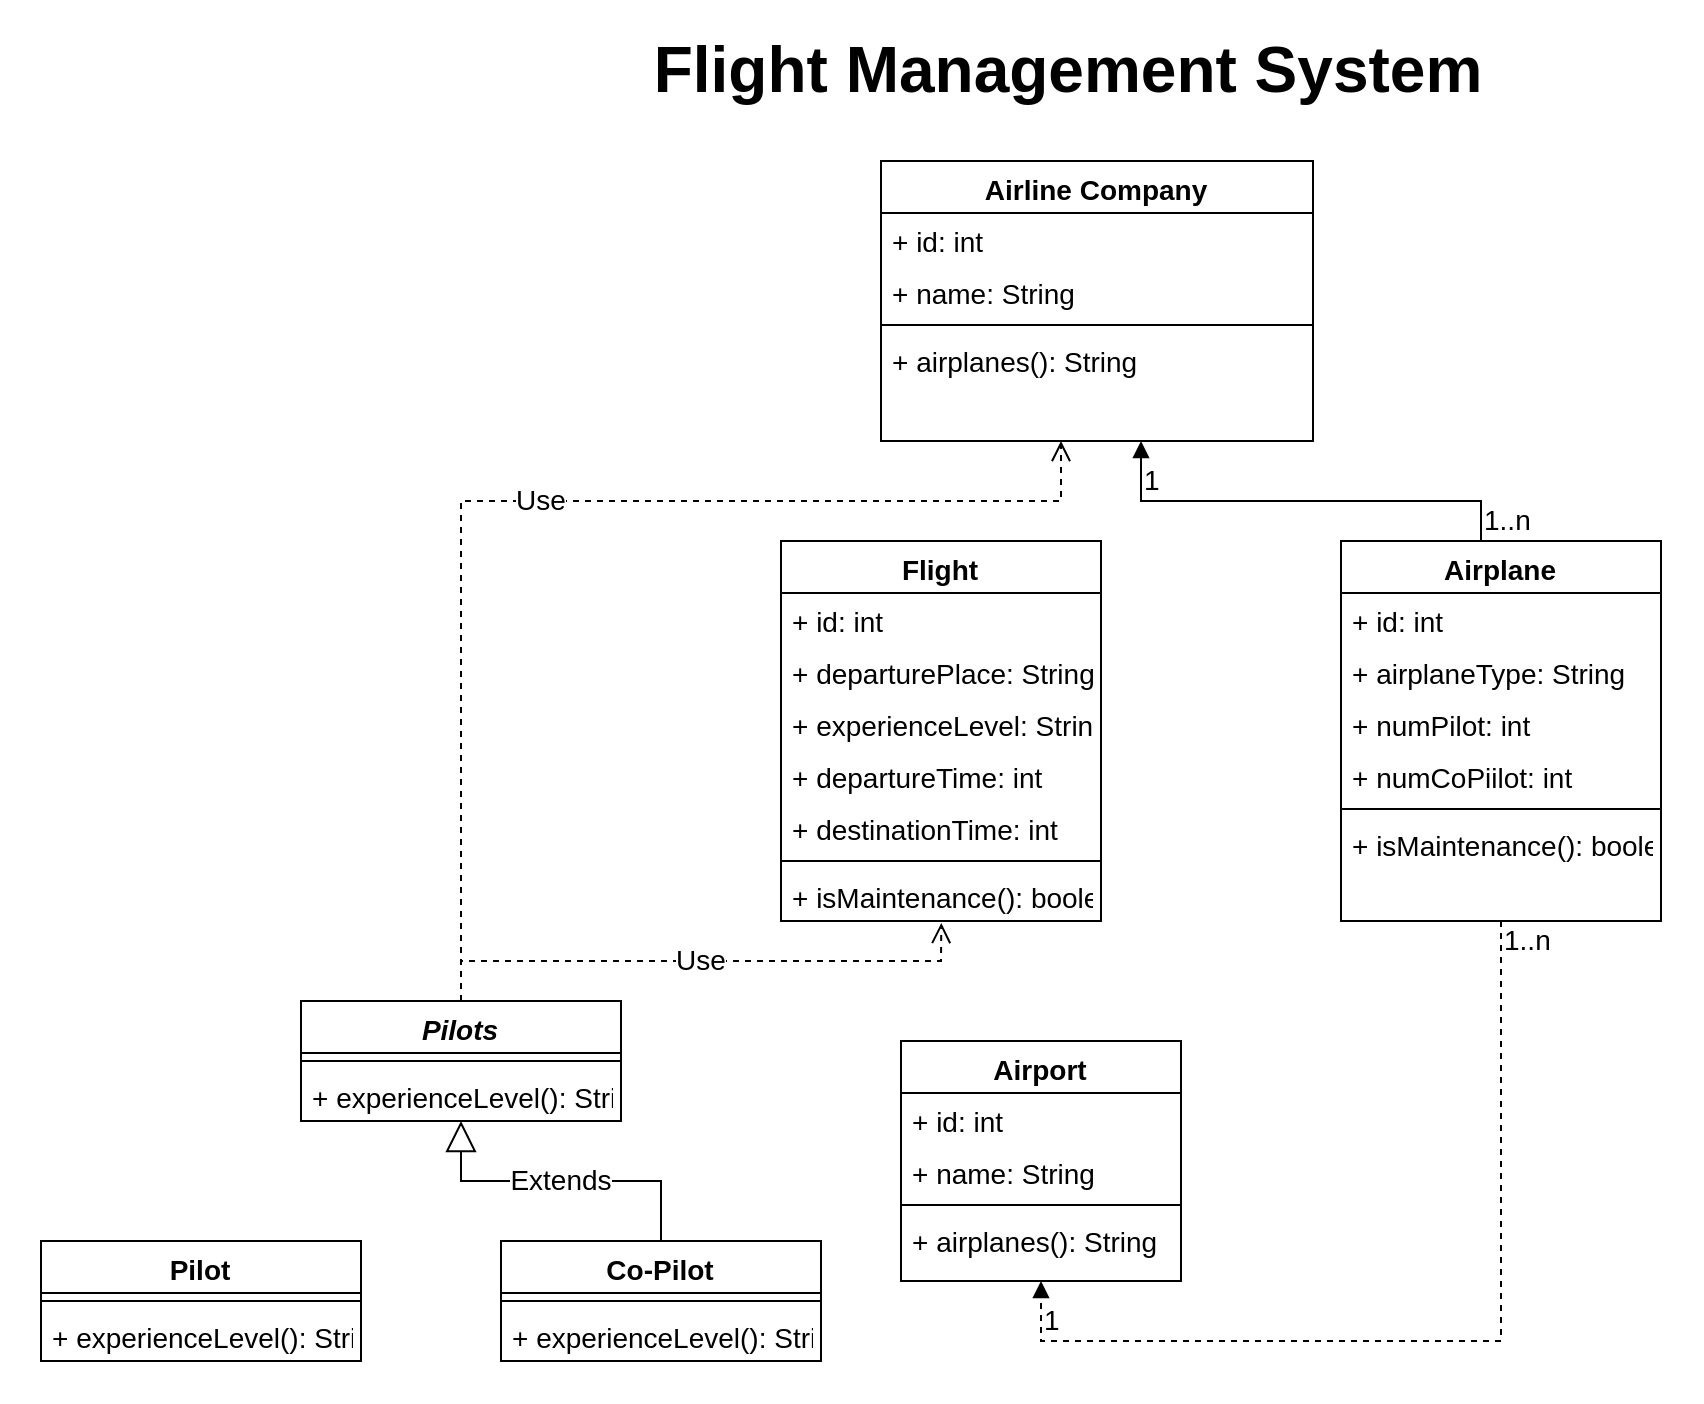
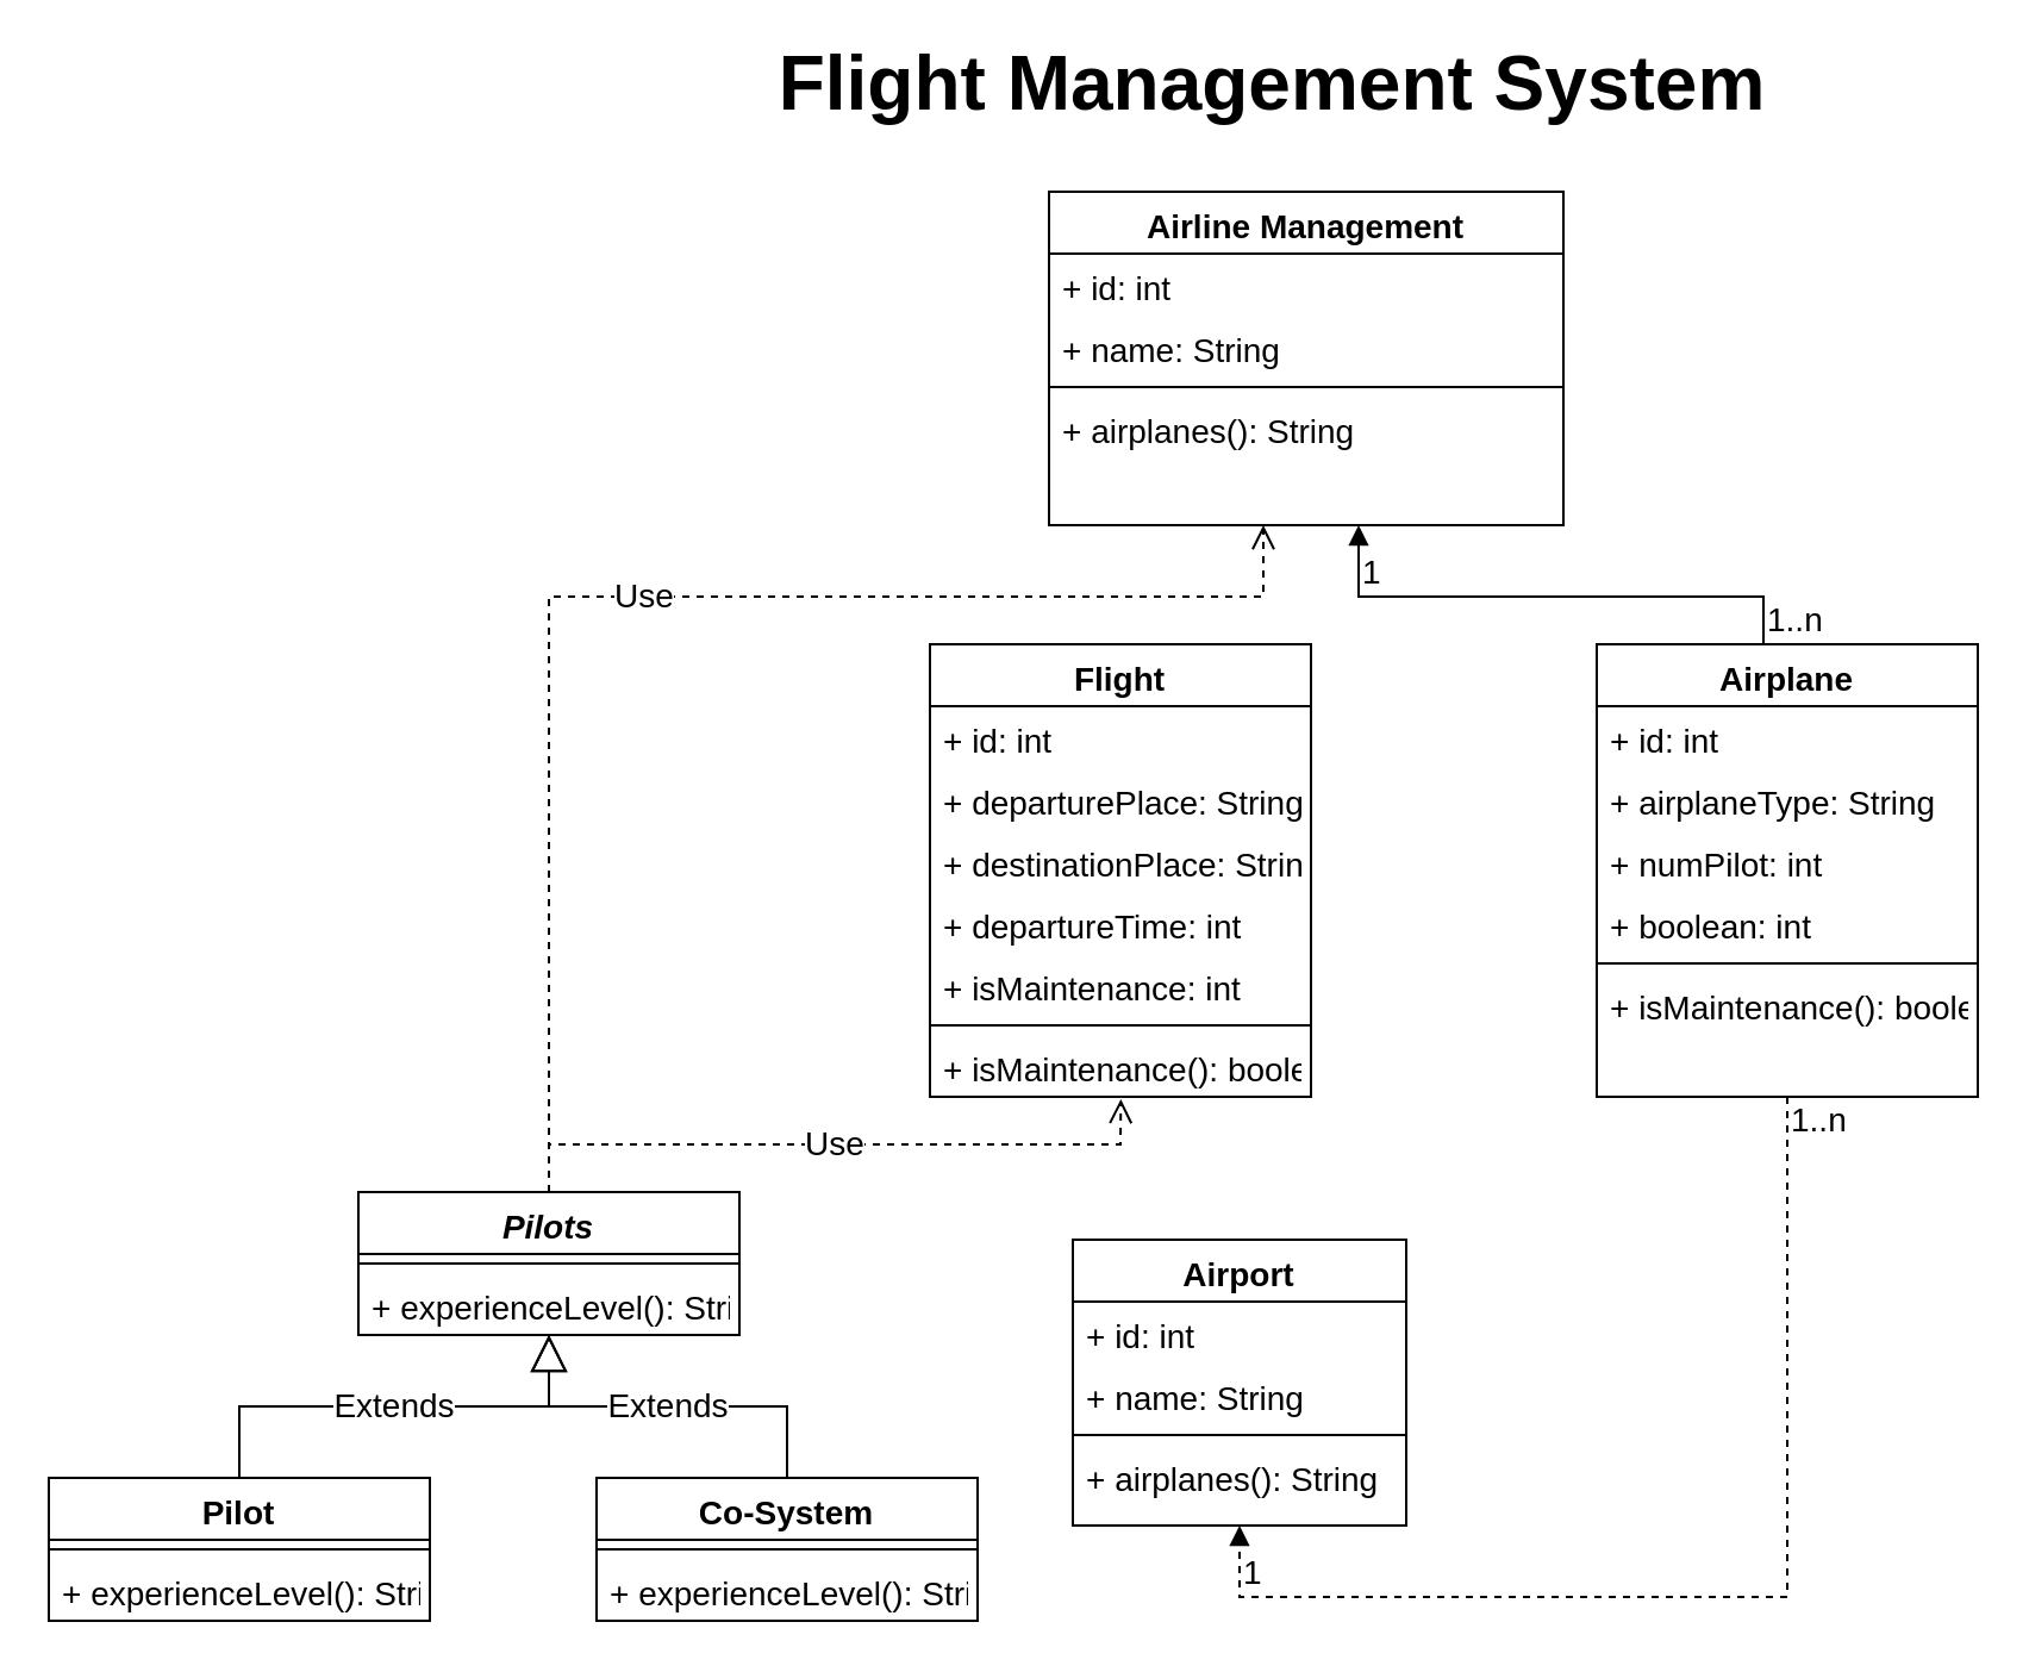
  <mxCell id="0" />
  <mxCell id="1" parent="0" />
  <mxCell id="2" value="Airplane" style="swimlane;fontStyle=1;align=center;verticalAlign=top;childLayout=stackLayout;horizontal=1;startSize=26;horizontalStack=0;resizeParent=1;resizeLast=0;collapsible=1;marginBottom=0;rounded=0;shadow=0;strokeWidth=1;fontSize=14;" parent="1" vertex="1"><mxGeometry x="670" y="270" width="160" height="190" as="geometry"><mxRectangle x="340" y="380" width="170" height="26" as="alternateBounds" /></mxGeometry></mxCell>
  <mxCell id="3" value="+ id: int" style="text;align=left;verticalAlign=top;spacingLeft=4;spacingRight=4;overflow=hidden;rotatable=0;points=[[0,0.5],[1,0.5]];portConstraint=eastwest;fontSize=14;" parent="2" vertex="1"><mxGeometry y="26" width="160" height="26" as="geometry" /></mxCell>
  <mxCell id="4" value="+ airplaneType: String" style="text;align=left;verticalAlign=top;spacingLeft=4;spacingRight=4;overflow=hidden;rotatable=0;points=[[0,0.5],[1,0.5]];portConstraint=eastwest;fontSize=14;" parent="2" vertex="1"><mxGeometry y="52" width="160" height="26" as="geometry" /></mxCell>
  <mxCell id="5" value="+ numPilot: int" style="text;align=left;verticalAlign=top;spacingLeft=4;spacingRight=4;overflow=hidden;rotatable=0;points=[[0,0.5],[1,0.5]];portConstraint=eastwest;fontSize=14;" parent="2" vertex="1"><mxGeometry y="78" width="160" height="26" as="geometry" /></mxCell>
- <mxCell id="6" value="+ numCoPiilot: int" style="text;align=left;verticalAlign=top;spacingLeft=4;spacingRight=4;overflow=hidden;rotatable=0;points=[[0,0.5],[1,0.5]];portConstraint=eastwest;fontSize=14;" parent="2" vertex="1"><mxGeometry y="104" width="160" height="26" as="geometry" /></mxCell>
+ <mxCell id="6" value="+ boolean: int" style="text;align=left;verticalAlign=top;spacingLeft=4;spacingRight=4;overflow=hidden;rotatable=0;points=[[0,0.5],[1,0.5]];portConstraint=eastwest;fontSize=14;" parent="2" vertex="1"><mxGeometry y="104" width="160" height="26" as="geometry" /></mxCell>
  <mxCell id="7" value="" style="line;html=1;strokeWidth=1;align=left;verticalAlign=middle;spacingTop=-1;spacingLeft=3;spacingRight=3;rotatable=0;labelPosition=right;points=[];portConstraint=eastwest;fontSize=14;" parent="2" vertex="1"><mxGeometry y="130" width="160" height="8" as="geometry" /></mxCell>
  <mxCell id="8" value="+ isMaintenance(): boolean" style="text;align=left;verticalAlign=top;spacingLeft=4;spacingRight=4;overflow=hidden;rotatable=0;points=[[0,0.5],[1,0.5]];portConstraint=eastwest;fontSize=14;" parent="2" vertex="1"><mxGeometry y="138" width="160" height="26" as="geometry" /></mxCell>
- <mxCell id="9" value="Airline Company" style="swimlane;fontStyle=1;align=center;verticalAlign=top;childLayout=stackLayout;horizontal=1;startSize=26;horizontalStack=0;resizeParent=1;resizeLast=0;collapsible=1;marginBottom=0;rounded=0;shadow=0;strokeWidth=1;fontSize=14;" parent="1" vertex="1"><mxGeometry x="440" y="80" width="216" height="140" as="geometry"><mxRectangle x="550" y="140" width="160" height="26" as="alternateBounds" /></mxGeometry></mxCell>
+ <mxCell id="9" value="Airline Management" style="swimlane;fontStyle=1;align=center;verticalAlign=top;childLayout=stackLayout;horizontal=1;startSize=26;horizontalStack=0;resizeParent=1;resizeLast=0;collapsible=1;marginBottom=0;rounded=0;shadow=0;strokeWidth=1;fontSize=14;" parent="1" vertex="1"><mxGeometry x="440" y="80" width="216" height="140" as="geometry"><mxRectangle x="550" y="140" width="160" height="26" as="alternateBounds" /></mxGeometry></mxCell>
  <mxCell id="10" value="+ id: int" style="text;align=left;verticalAlign=top;spacingLeft=4;spacingRight=4;overflow=hidden;rotatable=0;points=[[0,0.5],[1,0.5]];portConstraint=eastwest;fontSize=14;" parent="9" vertex="1"><mxGeometry y="26" width="216" height="26" as="geometry" /></mxCell>
  <mxCell id="11" value="+ name: String" style="text;align=left;verticalAlign=top;spacingLeft=4;spacingRight=4;overflow=hidden;rotatable=0;points=[[0,0.5],[1,0.5]];portConstraint=eastwest;rounded=0;shadow=0;html=0;fontSize=14;" parent="9" vertex="1"><mxGeometry y="52" width="216" height="26" as="geometry" /></mxCell>
  <mxCell id="12" value="" style="line;html=1;strokeWidth=1;align=left;verticalAlign=middle;spacingTop=-1;spacingLeft=3;spacingRight=3;rotatable=0;labelPosition=right;points=[];portConstraint=eastwest;fontSize=14;" parent="9" vertex="1"><mxGeometry y="78" width="216" height="8" as="geometry" /></mxCell>
  <mxCell id="13" value="+ airplanes(): String" style="text;align=left;verticalAlign=top;spacingLeft=4;spacingRight=4;overflow=hidden;rotatable=0;points=[[0,0.5],[1,0.5]];portConstraint=eastwest;rounded=0;shadow=0;html=0;fontSize=14;" vertex="1" parent="9"><mxGeometry y="86" width="216" height="26" as="geometry" /></mxCell>
  <mxCell id="14" value="Flight" style="swimlane;fontStyle=1;align=center;verticalAlign=top;childLayout=stackLayout;horizontal=1;startSize=26;horizontalStack=0;resizeParent=1;resizeLast=0;collapsible=1;marginBottom=0;rounded=0;shadow=0;strokeWidth=1;fontSize=14;" parent="1" vertex="1"><mxGeometry x="390" y="270" width="160" height="190" as="geometry"><mxRectangle x="340" y="380" width="170" height="26" as="alternateBounds" /></mxGeometry></mxCell>
  <mxCell id="15" value="+ id: int" style="text;align=left;verticalAlign=top;spacingLeft=4;spacingRight=4;overflow=hidden;rotatable=0;points=[[0,0.5],[1,0.5]];portConstraint=eastwest;fontSize=14;" parent="14" vertex="1"><mxGeometry y="26" width="160" height="26" as="geometry" /></mxCell>
  <mxCell id="16" value="+ departurePlace: String" style="text;align=left;verticalAlign=top;spacingLeft=4;spacingRight=4;overflow=hidden;rotatable=0;points=[[0,0.5],[1,0.5]];portConstraint=eastwest;fontSize=14;" parent="14" vertex="1"><mxGeometry y="52" width="160" height="26" as="geometry" /></mxCell>
- <mxCell id="17" value="+ experienceLevel: String" style="text;align=left;verticalAlign=top;spacingLeft=4;spacingRight=4;overflow=hidden;rotatable=0;points=[[0,0.5],[1,0.5]];portConstraint=eastwest;fontSize=14;" parent="14" vertex="1"><mxGeometry y="78" width="160" height="26" as="geometry" /></mxCell>
+ <mxCell id="17" value="+ destinationPlace: String" style="text;align=left;verticalAlign=top;spacingLeft=4;spacingRight=4;overflow=hidden;rotatable=0;points=[[0,0.5],[1,0.5]];portConstraint=eastwest;fontSize=14;" parent="14" vertex="1"><mxGeometry y="78" width="160" height="26" as="geometry" /></mxCell>
  <mxCell id="18" value="+ departureTime: int" style="text;align=left;verticalAlign=top;spacingLeft=4;spacingRight=4;overflow=hidden;rotatable=0;points=[[0,0.5],[1,0.5]];portConstraint=eastwest;fontSize=14;" parent="14" vertex="1"><mxGeometry y="104" width="160" height="26" as="geometry" /></mxCell>
- <mxCell id="19" value="+ destinationTime: int" style="text;align=left;verticalAlign=top;spacingLeft=4;spacingRight=4;overflow=hidden;rotatable=0;points=[[0,0.5],[1,0.5]];portConstraint=eastwest;fontSize=14;" parent="14" vertex="1"><mxGeometry y="130" width="160" height="26" as="geometry" /></mxCell>
+ <mxCell id="19" value="+ isMaintenance: int" style="text;align=left;verticalAlign=top;spacingLeft=4;spacingRight=4;overflow=hidden;rotatable=0;points=[[0,0.5],[1,0.5]];portConstraint=eastwest;fontSize=14;" parent="14" vertex="1"><mxGeometry y="130" width="160" height="26" as="geometry" /></mxCell>
  <mxCell id="20" value="" style="line;html=1;strokeWidth=1;align=left;verticalAlign=middle;spacingTop=-1;spacingLeft=3;spacingRight=3;rotatable=0;labelPosition=right;points=[];portConstraint=eastwest;fontSize=14;" parent="14" vertex="1"><mxGeometry y="156" width="160" height="8" as="geometry" /></mxCell>
  <mxCell id="21" value="+ isMaintenance(): boolean" style="text;align=left;verticalAlign=top;spacingLeft=4;spacingRight=4;overflow=hidden;rotatable=0;points=[[0,0.5],[1,0.5]];portConstraint=eastwest;fontSize=14;" parent="14" vertex="1"><mxGeometry y="164" width="160" height="26" as="geometry" /></mxCell>
  <mxCell id="22" value="Airport" style="swimlane;fontStyle=1;align=center;verticalAlign=top;childLayout=stackLayout;horizontal=1;startSize=26;horizontalStack=0;resizeParent=1;resizeLast=0;collapsible=1;marginBottom=0;rounded=0;shadow=0;strokeWidth=1;fontSize=14;" vertex="1" parent="1"><mxGeometry x="450" y="520" width="140" height="120" as="geometry"><mxRectangle x="550" y="140" width="160" height="26" as="alternateBounds" /></mxGeometry></mxCell>
  <mxCell id="23" value="+ id: int" style="text;align=left;verticalAlign=top;spacingLeft=4;spacingRight=4;overflow=hidden;rotatable=0;points=[[0,0.5],[1,0.5]];portConstraint=eastwest;fontSize=14;" vertex="1" parent="22"><mxGeometry y="26" width="140" height="26" as="geometry" /></mxCell>
  <mxCell id="24" value="+ name: String" style="text;align=left;verticalAlign=top;spacingLeft=4;spacingRight=4;overflow=hidden;rotatable=0;points=[[0,0.5],[1,0.5]];portConstraint=eastwest;rounded=0;shadow=0;html=0;fontSize=14;" vertex="1" parent="22"><mxGeometry y="52" width="140" height="26" as="geometry" /></mxCell>
  <mxCell id="25" value="" style="line;html=1;strokeWidth=1;align=left;verticalAlign=middle;spacingTop=-1;spacingLeft=3;spacingRight=3;rotatable=0;labelPosition=right;points=[];portConstraint=eastwest;fontSize=14;" vertex="1" parent="22"><mxGeometry y="78" width="140" height="8" as="geometry" /></mxCell>
  <mxCell id="26" value="+ airplanes(): String" style="text;align=left;verticalAlign=top;spacingLeft=4;spacingRight=4;overflow=hidden;rotatable=0;points=[[0,0.5],[1,0.5]];portConstraint=eastwest;rounded=0;shadow=0;html=0;fontSize=14;" vertex="1" parent="22"><mxGeometry y="86" width="140" height="26" as="geometry" /></mxCell>
  <mxCell id="27" value="" style="group;fontSize=14;" vertex="1" connectable="0" parent="1"><mxGeometry x="20" y="500" width="390" height="180" as="geometry" /></mxCell>
  <mxCell id="28" value="Pilots" style="swimlane;fontStyle=3;align=center;verticalAlign=top;childLayout=stackLayout;horizontal=1;startSize=26;horizontalStack=0;resizeParent=1;resizeLast=0;collapsible=1;marginBottom=0;rounded=0;shadow=0;strokeWidth=1;fontSize=14;" vertex="1" parent="27"><mxGeometry x="130" width="160" height="60" as="geometry"><mxRectangle x="340" y="380" width="170" height="26" as="alternateBounds" /></mxGeometry></mxCell>
  <mxCell id="29" value="" style="line;html=1;strokeWidth=1;align=left;verticalAlign=middle;spacingTop=-1;spacingLeft=3;spacingRight=3;rotatable=0;labelPosition=right;points=[];portConstraint=eastwest;fontSize=14;" vertex="1" parent="28"><mxGeometry y="26" width="160" height="8" as="geometry" /></mxCell>
  <mxCell id="30" value="+ experienceLevel(): String" style="text;align=left;verticalAlign=top;spacingLeft=4;spacingRight=4;overflow=hidden;rotatable=0;points=[[0,0.5],[1,0.5]];portConstraint=eastwest;fontSize=14;" vertex="1" parent="28"><mxGeometry y="34" width="160" height="20" as="geometry" /></mxCell>
  <mxCell id="31" value="Pilot" style="swimlane;fontStyle=1;align=center;verticalAlign=top;childLayout=stackLayout;horizontal=1;startSize=26;horizontalStack=0;resizeParent=1;resizeLast=0;collapsible=1;marginBottom=0;rounded=0;shadow=0;strokeWidth=1;fontSize=14;" vertex="1" parent="27"><mxGeometry y="120" width="160" height="60" as="geometry"><mxRectangle x="340" y="380" width="170" height="26" as="alternateBounds" /></mxGeometry></mxCell>
  <mxCell id="32" value="" style="line;html=1;strokeWidth=1;align=left;verticalAlign=middle;spacingTop=-1;spacingLeft=3;spacingRight=3;rotatable=0;labelPosition=right;points=[];portConstraint=eastwest;fontSize=14;" vertex="1" parent="31"><mxGeometry y="26" width="160" height="8" as="geometry" /></mxCell>
  <mxCell id="33" value="+ experienceLevel(): String" style="text;align=left;verticalAlign=top;spacingLeft=4;spacingRight=4;overflow=hidden;rotatable=0;points=[[0,0.5],[1,0.5]];portConstraint=eastwest;fontSize=14;" vertex="1" parent="31"><mxGeometry y="34" width="160" height="20" as="geometry" /></mxCell>
- <mxCell id="34" value="Co-Pilot" style="swimlane;fontStyle=1;align=center;verticalAlign=top;childLayout=stackLayout;horizontal=1;startSize=26;horizontalStack=0;resizeParent=1;resizeLast=0;collapsible=1;marginBottom=0;rounded=0;shadow=0;strokeWidth=1;fontSize=14;" vertex="1" parent="27"><mxGeometry x="230" y="120" width="160" height="60" as="geometry"><mxRectangle x="340" y="380" width="170" height="26" as="alternateBounds" /></mxGeometry></mxCell>
+ <mxCell id="34" value="Co-System" style="swimlane;fontStyle=1;align=center;verticalAlign=top;childLayout=stackLayout;horizontal=1;startSize=26;horizontalStack=0;resizeParent=1;resizeLast=0;collapsible=1;marginBottom=0;rounded=0;shadow=0;strokeWidth=1;fontSize=14;" vertex="1" parent="27"><mxGeometry x="230" y="120" width="160" height="60" as="geometry"><mxRectangle x="340" y="380" width="170" height="26" as="alternateBounds" /></mxGeometry></mxCell>
  <mxCell id="35" value="" style="line;html=1;strokeWidth=1;align=left;verticalAlign=middle;spacingTop=-1;spacingLeft=3;spacingRight=3;rotatable=0;labelPosition=right;points=[];portConstraint=eastwest;fontSize=14;" vertex="1" parent="34"><mxGeometry y="26" width="160" height="8" as="geometry" /></mxCell>
  <mxCell id="36" value="+ experienceLevel(): String" style="text;align=left;verticalAlign=top;spacingLeft=4;spacingRight=4;overflow=hidden;rotatable=0;points=[[0,0.5],[1,0.5]];portConstraint=eastwest;fontSize=14;" vertex="1" parent="34"><mxGeometry y="34" width="160" height="20" as="geometry" /></mxCell>
+ <mxCell id="37" value="Extends" style="endArrow=block;endSize=13;endFill=0;html=1;rounded=0;exitX=0.5;exitY=0;exitDx=0;exitDy=0;entryX=0.5;entryY=1;entryDx=0;entryDy=0;jumpSize=6;fontSize=14;" edge="1" parent="27" source="31" target="28"><mxGeometry width="160" relative="1" as="geometry"><mxPoint x="160" y="220" as="sourcePoint" /><mxPoint x="320" y="220" as="targetPoint" /><Array as="points"><mxPoint x="80" y="90" /><mxPoint x="210" y="90" /></Array></mxGeometry></mxCell>
  <mxCell id="38" value="Extends" style="endArrow=block;endSize=13;endFill=0;html=1;rounded=0;exitX=0.5;exitY=0;exitDx=0;exitDy=0;jumpSize=6;fontSize=14;" edge="1" parent="27" source="34"><mxGeometry width="160" relative="1" as="geometry"><mxPoint x="90" y="130" as="sourcePoint" /><mxPoint x="210" y="60" as="targetPoint" /><Array as="points"><mxPoint x="310" y="90" /><mxPoint x="210" y="90" /></Array></mxGeometry></mxCell>
  <mxCell id="39" value="Use" style="endArrow=open;endSize=8;dashed=1;html=1;rounded=0;exitX=0.5;exitY=0;exitDx=0;exitDy=0;fontSize=14;" edge="1" parent="1" source="28"><mxGeometry width="160" relative="1" as="geometry"><mxPoint x="430" y="610" as="sourcePoint" /><mxPoint x="530" y="220" as="targetPoint" /><Array as="points"><mxPoint x="230" y="250" /><mxPoint x="530" y="250" /></Array></mxGeometry></mxCell>
  <mxCell id="40" value="Use" style="endArrow=open;endSize=8;dashed=1;html=1;rounded=0;entryX=0.501;entryY=1.037;entryDx=0;entryDy=0;entryPerimeter=0;fontSize=14;" edge="1" parent="1" target="21"><mxGeometry width="160" relative="1" as="geometry"><mxPoint x="230" y="500" as="sourcePoint" /><mxPoint x="450" y="480" as="targetPoint" /><Array as="points"><mxPoint x="230" y="480" /><mxPoint x="320" y="480" /><mxPoint x="470" y="480" /></Array></mxGeometry></mxCell>
  <mxCell id="41" value="" style="endArrow=block;endFill=1;html=1;edgeStyle=orthogonalEdgeStyle;align=left;verticalAlign=top;rounded=0;exitX=0.5;exitY=1;exitDx=0;exitDy=0;entryX=0.5;entryY=1;entryDx=0;entryDy=0;fontSize=14;dashed=1;" edge="1" parent="1" source="2" target="22"><mxGeometry x="-1" relative="1" as="geometry"><mxPoint x="750" y="540" as="sourcePoint" /><mxPoint x="520" y="680" as="targetPoint" /><Array as="points"><mxPoint x="750" y="670" /><mxPoint x="520" y="670" /></Array></mxGeometry></mxCell>
  <mxCell id="42" value="1..n" style="edgeLabel;resizable=0;html=1;align=left;verticalAlign=bottom;fontSize=14;" connectable="0" vertex="1" parent="41"><mxGeometry x="-1" relative="1" as="geometry"><mxPoint y="20" as="offset" /></mxGeometry></mxCell>
  <mxCell id="43" value="1" style="edgeLabel;resizable=0;html=1;align=left;verticalAlign=bottom;fontSize=14;" connectable="0" vertex="1" parent="1"><mxGeometry x="520" y="670" as="geometry" /></mxCell>
  <mxCell id="44" value="" style="endArrow=block;endFill=1;html=1;edgeStyle=orthogonalEdgeStyle;align=left;verticalAlign=top;rounded=0;exitX=0.5;exitY=0;exitDx=0;exitDy=0;fontSize=14;" edge="1" parent="1"><mxGeometry x="-1" relative="1" as="geometry"><mxPoint x="740" y="270" as="sourcePoint" /><mxPoint x="570" y="220" as="targetPoint" /><Array as="points"><mxPoint x="740" y="250" /><mxPoint x="570" y="250" /></Array></mxGeometry></mxCell>
  <mxCell id="45" value="1..n" style="edgeLabel;resizable=0;html=1;align=left;verticalAlign=bottom;fontSize=14;" connectable="0" vertex="1" parent="44"><mxGeometry x="-1" relative="1" as="geometry"><mxPoint as="offset" /></mxGeometry></mxCell>
  <mxCell id="46" value="1" style="edgeLabel;resizable=0;html=1;align=left;verticalAlign=bottom;fontSize=14;" connectable="0" vertex="1" parent="1"><mxGeometry x="570" y="250" as="geometry" /></mxCell>
  <mxCell id="47" value="&lt;font size=&quot;1&quot; style=&quot;&quot;&gt;&lt;b style=&quot;font-size: 32px;&quot;&gt;Flight Management System&lt;/b&gt;&lt;/font&gt;" style="text;html=1;strokeColor=none;fillColor=none;align=center;verticalAlign=middle;whiteSpace=wrap;rounded=0;" vertex="1" parent="1"><mxGeometry x="254" y="20" width="560" height="30" as="geometry" /></mxCell>
